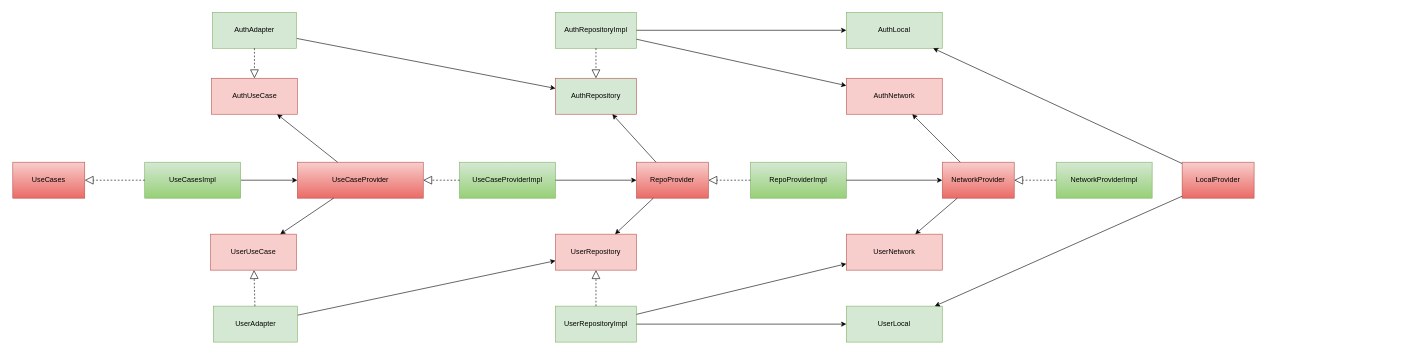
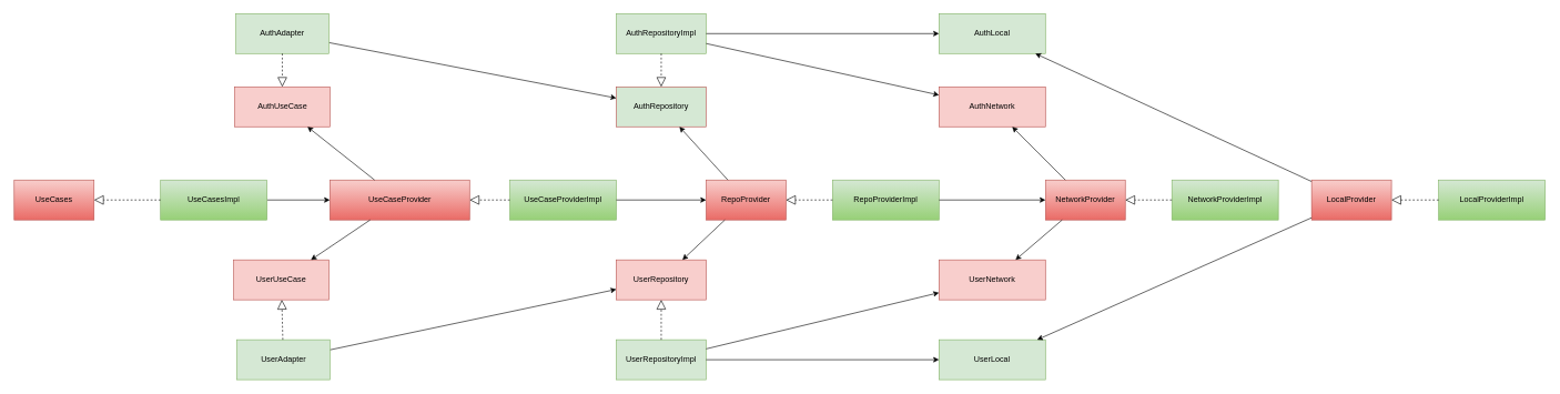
  <mxCell id="0" />
  <mxCell id="1" parent="0" />
  <mxCell id="2" value="RepoProvider" style="rounded=0;whiteSpace=wrap;html=1;fillColor=#f8cecc;gradientColor=#ea6b66;strokeColor=#b85450;" vertex="1" parent="1"><mxGeometry x="1060" y="270" width="120" height="60" as="geometry" /></mxCell>
  <mxCell id="3" value="UseCaseProvider" style="rounded=0;whiteSpace=wrap;html=1;fillColor=#f8cecc;gradientColor=#ea6b66;strokeColor=#b85450;" vertex="1" parent="1"><mxGeometry x="494.5" y="270" width="210" height="60" as="geometry" /></mxCell>
  <mxCell id="4" value="" style="endArrow=classic;html=1;rounded=0;" edge="1" parent="1" source="15" target="10"><mxGeometry width="50" height="50" relative="1" as="geometry"><mxPoint x="365" y="550" as="sourcePoint" /><mxPoint x="415" y="500" as="targetPoint" /></mxGeometry></mxCell>
  <mxCell id="5" value="UseCases" style="rounded=0;whiteSpace=wrap;html=1;fillColor=#f8cecc;gradientColor=#ea6b66;strokeColor=#b85450;" vertex="1" parent="1"><mxGeometry x="20" y="270" width="120" height="60" as="geometry" /></mxCell>
  <mxCell id="6" value="" style="endArrow=classic;html=1;rounded=0;entryX=0;entryY=0.5;entryDx=0;entryDy=0;" edge="1" parent="1" source="13" target="3"><mxGeometry width="50" height="50" relative="1" as="geometry"><mxPoint x="339" y="284.29" as="sourcePoint" /><mxPoint x="489" y="270.004" as="targetPoint" /></mxGeometry></mxCell>
  <mxCell id="7" value="UseCaseProviderImpl" style="rounded=0;whiteSpace=wrap;html=1;fillColor=#d5e8d4;gradientColor=#97d077;strokeColor=#82b366;" vertex="1" parent="1"><mxGeometry x="765" y="270" width="160" height="60" as="geometry" /></mxCell>
  <mxCell id="8" value="UserUseCase" style="rounded=0;whiteSpace=wrap;html=1;fillColor=#f8cecc;strokeColor=#b85450;" vertex="1" parent="1"><mxGeometry x="350" y="390" width="143" height="60" as="geometry" /></mxCell>
  <mxCell id="9" value="" style="endArrow=block;dashed=1;endFill=0;endSize=12;html=1;rounded=0;" edge="1" parent="1" source="7" target="3"><mxGeometry width="160" relative="1" as="geometry"><mxPoint x="353.039" y="460" as="sourcePoint" /><mxPoint x="300.001" y="390" as="targetPoint" /></mxGeometry></mxCell>
  <mxCell id="10" value="UserRepository" style="rounded=0;whiteSpace=wrap;html=1;fillColor=#f8cecc;strokeColor=#b85450;" vertex="1" parent="1"><mxGeometry x="925" y="390" width="135" height="60" as="geometry" /></mxCell>
  <mxCell id="11" value="" style="endArrow=classic;html=1;rounded=0;" edge="1" parent="1" source="2" target="10"><mxGeometry width="50" height="50" relative="1" as="geometry"><mxPoint x="630" y="299.471" as="sourcePoint" /><mxPoint x="750" y="269.997" as="targetPoint" /></mxGeometry></mxCell>
  <mxCell id="12" value="" style="endArrow=classic;html=1;rounded=0;" edge="1" parent="1" source="3" target="8"><mxGeometry width="50" height="50" relative="1" as="geometry"><mxPoint x="204.5" y="310" as="sourcePoint" /><mxPoint x="374.5" y="310" as="targetPoint" /></mxGeometry></mxCell>
  <mxCell id="13" value="UseCasesImpl" style="rounded=0;whiteSpace=wrap;html=1;fillColor=#d5e8d4;gradientColor=#97d077;strokeColor=#82b366;" vertex="1" parent="1"><mxGeometry x="240" y="270" width="160" height="60" as="geometry" /></mxCell>
  <mxCell id="14" value="" style="endArrow=block;dashed=1;endFill=0;endSize=12;html=1;rounded=0;" edge="1" parent="1" source="13" target="5"><mxGeometry width="160" relative="1" as="geometry"><mxPoint x="738.039" y="570" as="sourcePoint" /><mxPoint x="580" y="210" as="targetPoint" /></mxGeometry></mxCell>
  <mxCell id="15" value="UserAdapter" style="rounded=0;whiteSpace=wrap;html=1;fillColor=#d5e8d4;strokeColor=#82b366;" vertex="1" parent="1"><mxGeometry x="354.5" y="510" width="140" height="60" as="geometry" /></mxCell>
  <mxCell id="16" value="" style="endArrow=block;dashed=1;endFill=0;endSize=12;html=1;rounded=0;" edge="1" parent="1" source="15" target="8"><mxGeometry width="160" relative="1" as="geometry"><mxPoint x="234.539" y="1030" as="sourcePoint" /><mxPoint x="56.5" y="720" as="targetPoint" /></mxGeometry></mxCell>
  <mxCell id="17" value="RepoProviderImpl" style="rounded=0;whiteSpace=wrap;html=1;fillColor=#d5e8d4;gradientColor=#97d077;strokeColor=#82b366;" vertex="1" parent="1"><mxGeometry x="1250" y="270" width="160" height="60" as="geometry" /></mxCell>
  <mxCell id="18" value="" style="endArrow=block;dashed=1;endFill=0;endSize=12;html=1;rounded=0;" edge="1" parent="1" source="17" target="2"><mxGeometry width="160" relative="1" as="geometry"><mxPoint x="1043.039" y="770" as="sourcePoint" /><mxPoint x="1230" y="190" as="targetPoint" /></mxGeometry></mxCell>
  <mxCell id="19" value="UserRepositoryImpl" style="rounded=0;whiteSpace=wrap;html=1;fillColor=#d5e8d4;strokeColor=#82b366;" vertex="1" parent="1"><mxGeometry x="925" y="510" width="135" height="60" as="geometry" /></mxCell>
  <mxCell id="20" value="" style="endArrow=block;dashed=1;endFill=0;endSize=12;html=1;rounded=0;" edge="1" parent="1" source="19" target="10"><mxGeometry width="160" relative="1" as="geometry"><mxPoint x="908.039" y="1200" as="sourcePoint" /><mxPoint x="985" y="700" as="targetPoint" /></mxGeometry></mxCell>
  <mxCell id="21" value="" style="endArrow=classic;html=1;rounded=0;" edge="1" parent="1" source="24" target="23"><mxGeometry width="50" height="50" relative="1" as="geometry"><mxPoint x="346.5" y="-320" as="sourcePoint" /><mxPoint x="396.5" y="-370" as="targetPoint" /></mxGeometry></mxCell>
  <mxCell id="22" value="AuthUseCase" style="rounded=0;whiteSpace=wrap;html=1;fillColor=#f8cecc;strokeColor=#b85450;" vertex="1" parent="1"><mxGeometry x="351.5" y="130" width="143" height="60" as="geometry" /></mxCell>
  <mxCell id="23" value="AuthRepository" style="rounded=0;whiteSpace=wrap;html=1;fillColor=#d5e8d4;strokeColor=#b85450;" vertex="1" parent="1"><mxGeometry x="925" y="130" width="135" height="60" as="geometry" /></mxCell>
  <mxCell id="24" value="AuthAdapter" style="rounded=0;whiteSpace=wrap;html=1;fillColor=#d5e8d4;strokeColor=#82b366;" vertex="1" parent="1"><mxGeometry x="353" y="20" width="140" height="60" as="geometry" /></mxCell>
  <mxCell id="25" value="" style="endArrow=block;dashed=1;endFill=0;endSize=12;html=1;rounded=0;" edge="1" parent="1" source="24" target="22"><mxGeometry width="160" relative="1" as="geometry"><mxPoint x="236.039" y="770" as="sourcePoint" /><mxPoint x="58" y="460" as="targetPoint" /></mxGeometry></mxCell>
  <mxCell id="26" value="AuthRepositoryImpl" style="rounded=0;whiteSpace=wrap;html=1;fillColor=#d5e8d4;strokeColor=#82b366;" vertex="1" parent="1"><mxGeometry x="925" y="20" width="135" height="60" as="geometry" /></mxCell>
  <mxCell id="27" value="" style="endArrow=block;dashed=1;endFill=0;endSize=12;html=1;rounded=0;" edge="1" parent="1" source="26" target="23"><mxGeometry width="160" relative="1" as="geometry"><mxPoint x="704.539" y="660" as="sourcePoint" /><mxPoint x="781.5" y="160" as="targetPoint" /></mxGeometry></mxCell>
  <mxCell id="28" value="" style="endArrow=classic;html=1;rounded=0;" edge="1" parent="1" source="3" target="22"><mxGeometry width="50" height="50" relative="1" as="geometry"><mxPoint x="170.214" y="340" as="sourcePoint" /><mxPoint x="418.786" y="630" as="targetPoint" /></mxGeometry></mxCell>
  <mxCell id="29" value="" style="endArrow=classic;html=1;rounded=0;" edge="1" parent="1" source="2" target="23"><mxGeometry width="50" height="50" relative="1" as="geometry"><mxPoint x="1095.929" y="340" as="sourcePoint" /><mxPoint x="766.571" y="630" as="targetPoint" /></mxGeometry></mxCell>
  <mxCell id="30" value="" style="endArrow=classic;html=1;rounded=0;" edge="1" parent="1" source="7" target="2"><mxGeometry width="50" height="50" relative="1" as="geometry"><mxPoint x="203" y="-210" as="sourcePoint" /><mxPoint x="646.5" y="-210" as="targetPoint" /></mxGeometry></mxCell>
  <mxCell id="31" value="UserNetwork" style="rounded=0;whiteSpace=wrap;html=1;fillColor=#f8cecc;strokeColor=#b85450;" vertex="1" parent="1"><mxGeometry x="1410" y="390" width="160" height="60" as="geometry" /></mxCell>
  <mxCell id="32" value="UserLocal" style="rounded=0;whiteSpace=wrap;html=1;fillColor=#d5e8d4;strokeColor=#82b366;" vertex="1" parent="1"><mxGeometry x="1410" y="510" width="160" height="60" as="geometry" /></mxCell>
  <mxCell id="33" value="NetworkProvider" style="rounded=0;whiteSpace=wrap;html=1;fillColor=#f8cecc;gradientColor=#ea6b66;strokeColor=#b85450;" vertex="1" parent="1"><mxGeometry x="1570" y="270" width="120" height="60" as="geometry" /></mxCell>
  <mxCell id="34" value="NetworkProviderImpl" style="rounded=0;whiteSpace=wrap;html=1;fillColor=#d5e8d4;gradientColor=#97d077;strokeColor=#82b366;" vertex="1" parent="1"><mxGeometry x="1760" y="270" width="160" height="60" as="geometry" /></mxCell>
  <mxCell id="35" value="" style="endArrow=block;dashed=1;endFill=0;endSize=12;html=1;rounded=0;" edge="1" parent="1" source="34" target="33"><mxGeometry width="160" relative="1" as="geometry"><mxPoint x="934.039" y="400" as="sourcePoint" /><mxPoint x="1121" as="targetPoint" y="-180" /></mxGeometry></mxCell>
  <mxCell id="36" value="" style="endArrow=classic;html=1;rounded=0;" edge="1" parent="1" source="33" target="31"><mxGeometry width="50" height="50" relative="1" as="geometry"><mxPoint x="1257.586" y="280" as="sourcePoint" /><mxPoint x="1392.414" y="50" as="targetPoint" /></mxGeometry></mxCell>
  <mxCell id="37" value="AuthNetwork" style="rounded=0;whiteSpace=wrap;html=1;fillColor=#f8cecc;strokeColor=#b85450;" vertex="1" parent="1"><mxGeometry x="1410" y="130" width="160" height="60" as="geometry" /></mxCell>
  <mxCell id="38" value="" style="endArrow=classic;html=1;rounded=0;" edge="1" parent="1" source="26" target="37"><mxGeometry width="50" height="50" relative="1" as="geometry"><mxPoint x="203" y="-297.952" as="sourcePoint" /><mxPoint x="646.5" y="-221.618" as="targetPoint" /></mxGeometry></mxCell>
  <mxCell id="39" value="" style="endArrow=classic;html=1;rounded=0;" edge="1" parent="1" source="33" target="37"><mxGeometry width="50" height="50" relative="1" as="geometry"><mxPoint x="1840.857" y="340" as="sourcePoint" /><mxPoint x="1559.143" y="630" as="targetPoint" /></mxGeometry></mxCell>
  <mxCell id="40" value="" style="endArrow=classic;html=1;rounded=0;" edge="1" parent="1" source="19" target="31"><mxGeometry width="50" height="50" relative="1" as="geometry"><mxPoint x="1394.857" y="340" as="sourcePoint" /><mxPoint x="1635.143" y="630" as="targetPoint" /></mxGeometry></mxCell>
  <mxCell id="41" value="LocalProvider" style="rounded=0;whiteSpace=wrap;html=1;fillColor=#f8cecc;gradientColor=#ea6b66;strokeColor=#b85450;" vertex="1" parent="1"><mxGeometry x="1970" y="270" width="120" height="60" as="geometry" /></mxCell>
+ <mxCell id="42" value="LocalProviderImpl" style="rounded=0;whiteSpace=wrap;html=1;fillColor=#d5e8d4;gradientColor=#97d077;strokeColor=#82b366;" vertex="1" parent="1"><mxGeometry x="2161" y="270" width="160" height="60" as="geometry" /></mxCell>
+ <mxCell id="43" value="" style="endArrow=block;dashed=1;endFill=0;endSize=12;html=1;rounded=0;" edge="1" parent="1" source="42" target="41"><mxGeometry width="160" relative="1" as="geometry"><mxPoint x="984.039" y="760" as="sourcePoint" /><mxPoint x="1171" y="180" as="targetPoint" /></mxGeometry></mxCell>
  <mxCell id="44" value="AuthLocal" style="rounded=0;whiteSpace=wrap;html=1;fillColor=#d5e8d4;strokeColor=#82b366;" vertex="1" parent="1"><mxGeometry x="1410" y="20" width="160" height="60" as="geometry" /></mxCell>
  <mxCell id="45" value="" style="endArrow=classic;html=1;rounded=0;" edge="1" parent="1" target="33" source="17"><mxGeometry width="50" height="50" relative="1" as="geometry"><mxPoint x="1596.663" y="-40" as="sourcePoint" /><mxPoint x="1801.33" y="-130" as="targetPoint" /></mxGeometry></mxCell>
  <mxCell id="46" value="" style="endArrow=classic;html=1;rounded=0;" edge="1" parent="1" source="19" target="32"><mxGeometry width="50" height="50" relative="1" as="geometry"><mxPoint x="800" y="753.231" as="sourcePoint" /><mxPoint x="1550" y="678.022" as="targetPoint" /></mxGeometry></mxCell>
  <mxCell id="47" value="" style="endArrow=classic;html=1;rounded=0;" edge="1" parent="1" source="26" target="44"><mxGeometry width="50" height="50" relative="1" as="geometry"><mxPoint x="850" y="-240" as="sourcePoint" /><mxPoint x="1504" y="-119.31" as="targetPoint" /></mxGeometry></mxCell>
  <mxCell id="48" value="" style="endArrow=classic;html=1;rounded=0;" edge="1" parent="1" source="41" target="44"><mxGeometry width="50" height="50" relative="1" as="geometry"><mxPoint x="1839.561" y="280" as="sourcePoint" /><mxPoint x="1484.439" y="-70" as="targetPoint" /></mxGeometry></mxCell>
  <mxCell id="49" value="" style="endArrow=classic;html=1;rounded=0;" edge="1" parent="1" source="41" target="32"><mxGeometry width="50" height="50" relative="1" as="geometry"><mxPoint x="1893.127" y="640" as="sourcePoint" /><mxPoint x="1454.203" y="150" as="targetPoint" /></mxGeometry></mxCell>
